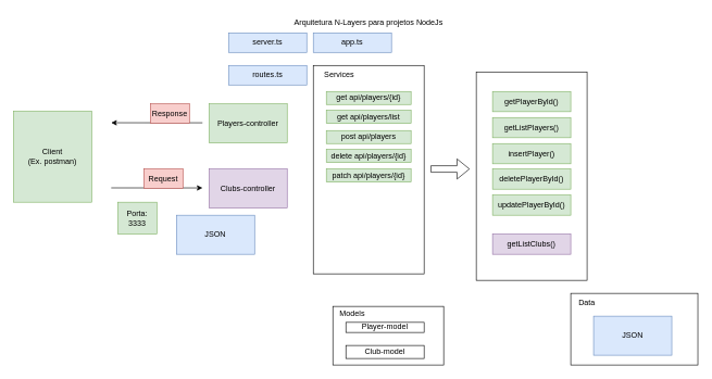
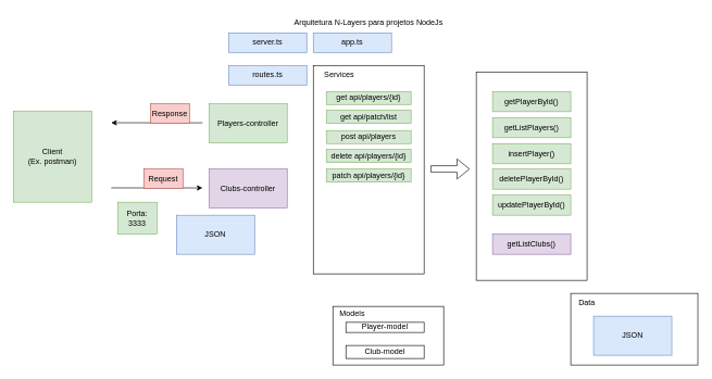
  <mxCell id="0" />
  <mxCell id="1" parent="0" />
  <mxCell id="2" value="" style="group" vertex="1" connectable="0" parent="1"><mxGeometry x="730" y="110" width="170" height="320" as="geometry" /></mxCell>
  <mxCell id="3" value="" style="rounded=0;whiteSpace=wrap;html=1;labelPosition=center;verticalLabelPosition=top;align=center;verticalAlign=bottom;" vertex="1" parent="2"><mxGeometry width="170" height="320" as="geometry" /></mxCell>
  <mxCell id="4" value="" style="group" vertex="1" connectable="0" parent="1"><mxGeometry x="480" y="100" width="170" height="320" as="geometry" /></mxCell>
  <mxCell id="5" value="" style="rounded=0;whiteSpace=wrap;html=1;labelPosition=center;verticalLabelPosition=top;align=center;verticalAlign=bottom;" vertex="1" parent="4"><mxGeometry width="170" height="320" as="geometry" /></mxCell>
  <mxCell id="6" value="Services" style="text;html=1;align=center;verticalAlign=middle;whiteSpace=wrap;rounded=0;" vertex="1" parent="4"><mxGeometry x="10" width="60" height="30" as="geometry" /></mxCell>
  <mxCell id="7" value="Arquitetura N-Layers para projetos NodeJs" style="text;html=1;align=center;verticalAlign=middle;whiteSpace=wrap;rounded=0;" vertex="1" parent="1"><mxGeometry x="440" y="20" width="250" height="30" as="geometry" /></mxCell>
  <mxCell id="8" value="Porta:&lt;div&gt;3333&lt;/div&gt;" style="rounded=0;whiteSpace=wrap;html=1;fillColor=#d5e8d4;strokeColor=#82b366;" vertex="1" parent="1"><mxGeometry x="180" y="310" width="60" height="49" as="geometry" /></mxCell>
  <mxCell id="9" value="Players-controller" style="rounded=0;whiteSpace=wrap;html=1;fillColor=#d5e8d4;strokeColor=#82b366;" vertex="1" parent="1"><mxGeometry x="320" y="159" width="120" height="60" as="geometry" /></mxCell>
  <mxCell id="10" value="Clubs&lt;span style=&quot;background-color: transparent; color: light-dark(rgb(0, 0, 0), rgb(255, 255, 255));&quot;&gt;-controller&lt;/span&gt;" style="rounded=0;whiteSpace=wrap;html=1;fillColor=#e1d5e7;strokeColor=#9673a6;" vertex="1" parent="1"><mxGeometry x="320" y="259" width="120" height="60" as="geometry" /></mxCell>
  <mxCell id="11" value="" style="endArrow=classic;html=1;rounded=0;" edge="1" parent="1"><mxGeometry width="50" height="50" relative="1" as="geometry"><mxPoint x="310" y="188.09" as="sourcePoint" /><mxPoint x="170" y="188" as="targetPoint" /></mxGeometry></mxCell>
  <mxCell id="12" value="" style="endArrow=classic;html=1;rounded=0;" edge="1" parent="1"><mxGeometry width="50" height="50" relative="1" as="geometry"><mxPoint x="170" y="288" as="sourcePoint" /><mxPoint x="310" y="288.09" as="targetPoint" /></mxGeometry></mxCell>
  <mxCell id="13" value="Client&lt;div&gt;(Ex. postman)&lt;/div&gt;" style="rounded=0;whiteSpace=wrap;html=1;fillColor=#d5e8d4;strokeColor=#82b366;" vertex="1" parent="1"><mxGeometry x="20" y="170" width="120" height="140" as="geometry" /></mxCell>
  <mxCell id="14" value="Request" style="text;html=1;align=center;verticalAlign=middle;whiteSpace=wrap;rounded=0;fillColor=#f8cecc;strokeColor=#b85450;" vertex="1" parent="1"><mxGeometry x="220" y="259" width="60" height="30" as="geometry" /></mxCell>
  <mxCell id="15" value="Response" style="text;html=1;align=center;verticalAlign=middle;whiteSpace=wrap;rounded=0;fillColor=#f8cecc;strokeColor=#b85450;" vertex="1" parent="1"><mxGeometry x="230" y="159" width="60" height="30" as="geometry" /></mxCell>
  <mxCell id="16" value="JSON" style="rounded=0;whiteSpace=wrap;html=1;fillColor=#dae8fc;strokeColor=#6c8ebf;" vertex="1" parent="1"><mxGeometry x="270" y="330" width="120" height="60" as="geometry" /></mxCell>
  <mxCell id="17" value="get api/players/{id}" style="rounded=0;whiteSpace=wrap;html=1;fillColor=#d5e8d4;strokeColor=#82b366;" vertex="1" parent="1"><mxGeometry x="500" y="140" width="130" height="20" as="geometry" /></mxCell>
  <mxCell id="18" value="post api/players" style="rounded=0;whiteSpace=wrap;html=1;fillColor=#d5e8d4;strokeColor=#82b366;" vertex="1" parent="1"><mxGeometry x="500" y="200" width="130" height="20" as="geometry" /></mxCell>
  <mxCell id="19" value="delete api/players/{id}" style="rounded=0;whiteSpace=wrap;html=1;fillColor=#d5e8d4;strokeColor=#82b366;" vertex="1" parent="1"><mxGeometry x="500" y="229" width="130" height="20" as="geometry" /></mxCell>
  <mxCell id="20" value="patch api/players/{id}" style="rounded=0;whiteSpace=wrap;html=1;fillColor=#d5e8d4;strokeColor=#82b366;" vertex="1" parent="1"><mxGeometry x="500" y="259" width="130" height="20" as="geometry" /></mxCell>
- <mxCell id="21" value="get api/players/list" style="rounded=0;whiteSpace=wrap;html=1;fillColor=#d5e8d4;strokeColor=#82b366;" vertex="1" parent="1"><mxGeometry x="500" y="169" width="130" height="20" as="geometry" /></mxCell>
+ <mxCell id="21" value="get api/patch/list" style="rounded=0;whiteSpace=wrap;html=1;fillColor=#d5e8d4;strokeColor=#82b366;" vertex="1" parent="1"><mxGeometry x="500" y="169" width="130" height="20" as="geometry" /></mxCell>
  <mxCell id="22" value="getPlayerById()" style="rounded=0;whiteSpace=wrap;html=1;fillColor=#d5e8d4;strokeColor=#82b366;" vertex="1" parent="1"><mxGeometry x="755" y="140" width="120" height="31" as="geometry" /></mxCell>
  <mxCell id="23" value="getListPlayers()" style="rounded=0;whiteSpace=wrap;html=1;fillColor=#d5e8d4;strokeColor=#82b366;" vertex="1" parent="1"><mxGeometry x="755" y="180" width="120" height="31" as="geometry" /></mxCell>
  <mxCell id="24" value="insertPlayer()" style="rounded=0;whiteSpace=wrap;html=1;fillColor=#d5e8d4;strokeColor=#82b366;" vertex="1" parent="1"><mxGeometry x="755" y="220" width="120" height="31" as="geometry" /></mxCell>
  <mxCell id="25" value="deletePlayerById()" style="rounded=0;whiteSpace=wrap;html=1;fillColor=#d5e8d4;strokeColor=#82b366;" vertex="1" parent="1"><mxGeometry x="755" y="259" width="120" height="31" as="geometry" /></mxCell>
  <mxCell id="26" value="updatePlayerById()" style="rounded=0;whiteSpace=wrap;html=1;fillColor=#d5e8d4;strokeColor=#82b366;" vertex="1" parent="1"><mxGeometry x="755" y="299" width="120" height="31" as="geometry" /></mxCell>
  <mxCell id="27" value="getListClubs()" style="rounded=0;whiteSpace=wrap;html=1;fillColor=#e1d5e7;strokeColor=#9673a6;" vertex="1" parent="1"><mxGeometry x="755" y="359" width="120" height="31" as="geometry" /></mxCell>
  <mxCell id="28" value="" style="shape=flexArrow;endArrow=classic;html=1;rounded=0;" edge="1" parent="1"><mxGeometry width="50" height="50" relative="1" as="geometry"><mxPoint x="660" y="259" as="sourcePoint" /><mxPoint x="720" y="259" as="targetPoint" /></mxGeometry></mxCell>
  <mxCell id="29" value="server.ts" style="rounded=0;whiteSpace=wrap;html=1;fillColor=#dae8fc;strokeColor=#6c8ebf;" vertex="1" parent="1"><mxGeometry x="350" y="50" width="120" height="30" as="geometry" /></mxCell>
  <mxCell id="30" value="app.ts" style="rounded=0;whiteSpace=wrap;html=1;fillColor=#dae8fc;strokeColor=#6c8ebf;" vertex="1" parent="1"><mxGeometry x="480" y="50" width="120" height="30" as="geometry" /></mxCell>
  <mxCell id="31" value="routes.ts" style="rounded=0;whiteSpace=wrap;html=1;fillColor=#dae8fc;strokeColor=#6c8ebf;" vertex="1" parent="1"><mxGeometry x="350" y="100" width="120" height="30" as="geometry" /></mxCell>
  <mxCell id="32" value="" style="group" vertex="1" connectable="0" parent="1"><mxGeometry x="510" y="470" width="170" height="90" as="geometry" /></mxCell>
  <mxCell id="33" value="" style="rounded=0;whiteSpace=wrap;html=1;labelPosition=center;verticalLabelPosition=top;align=center;verticalAlign=bottom;" vertex="1" parent="32"><mxGeometry width="170" height="90" as="geometry" /></mxCell>
  <mxCell id="34" value="Models" style="text;html=1;align=center;verticalAlign=middle;whiteSpace=wrap;rounded=0;" vertex="1" parent="32"><mxGeometry y="8.182" width="60" height="5.523" as="geometry" /></mxCell>
  <mxCell id="35" style="edgeStyle=orthogonalEdgeStyle;rounded=0;orthogonalLoop=1;jettySize=auto;html=1;exitX=0.5;exitY=1;exitDx=0;exitDy=0;" edge="1" parent="32" source="33" target="33"><mxGeometry relative="1" as="geometry" /></mxCell>
  <mxCell id="36" value="Player-model" style="rounded=0;whiteSpace=wrap;html=1;" vertex="1" parent="32"><mxGeometry x="20" y="24.55" width="120" height="15.45" as="geometry" /></mxCell>
  <mxCell id="37" value="Club-model" style="rounded=0;whiteSpace=wrap;html=1;" vertex="1" parent="32"><mxGeometry x="20" y="60" width="120" height="20" as="geometry" /></mxCell>
  <mxCell id="38" value="" style="rounded=0;whiteSpace=wrap;html=1;" vertex="1" parent="1"><mxGeometry x="875" y="450" width="195" height="110" as="geometry" /></mxCell>
  <mxCell id="39" value="Data" style="text;html=1;align=center;verticalAlign=middle;whiteSpace=wrap;rounded=0;" vertex="1" parent="1"><mxGeometry x="870" y="450" width="60" height="30" as="geometry" /></mxCell>
  <mxCell id="40" value="JSON" style="rounded=0;whiteSpace=wrap;html=1;fillColor=#dae8fc;strokeColor=#6c8ebf;" vertex="1" parent="1"><mxGeometry x="910" y="485" width="120" height="60" as="geometry" /></mxCell>
